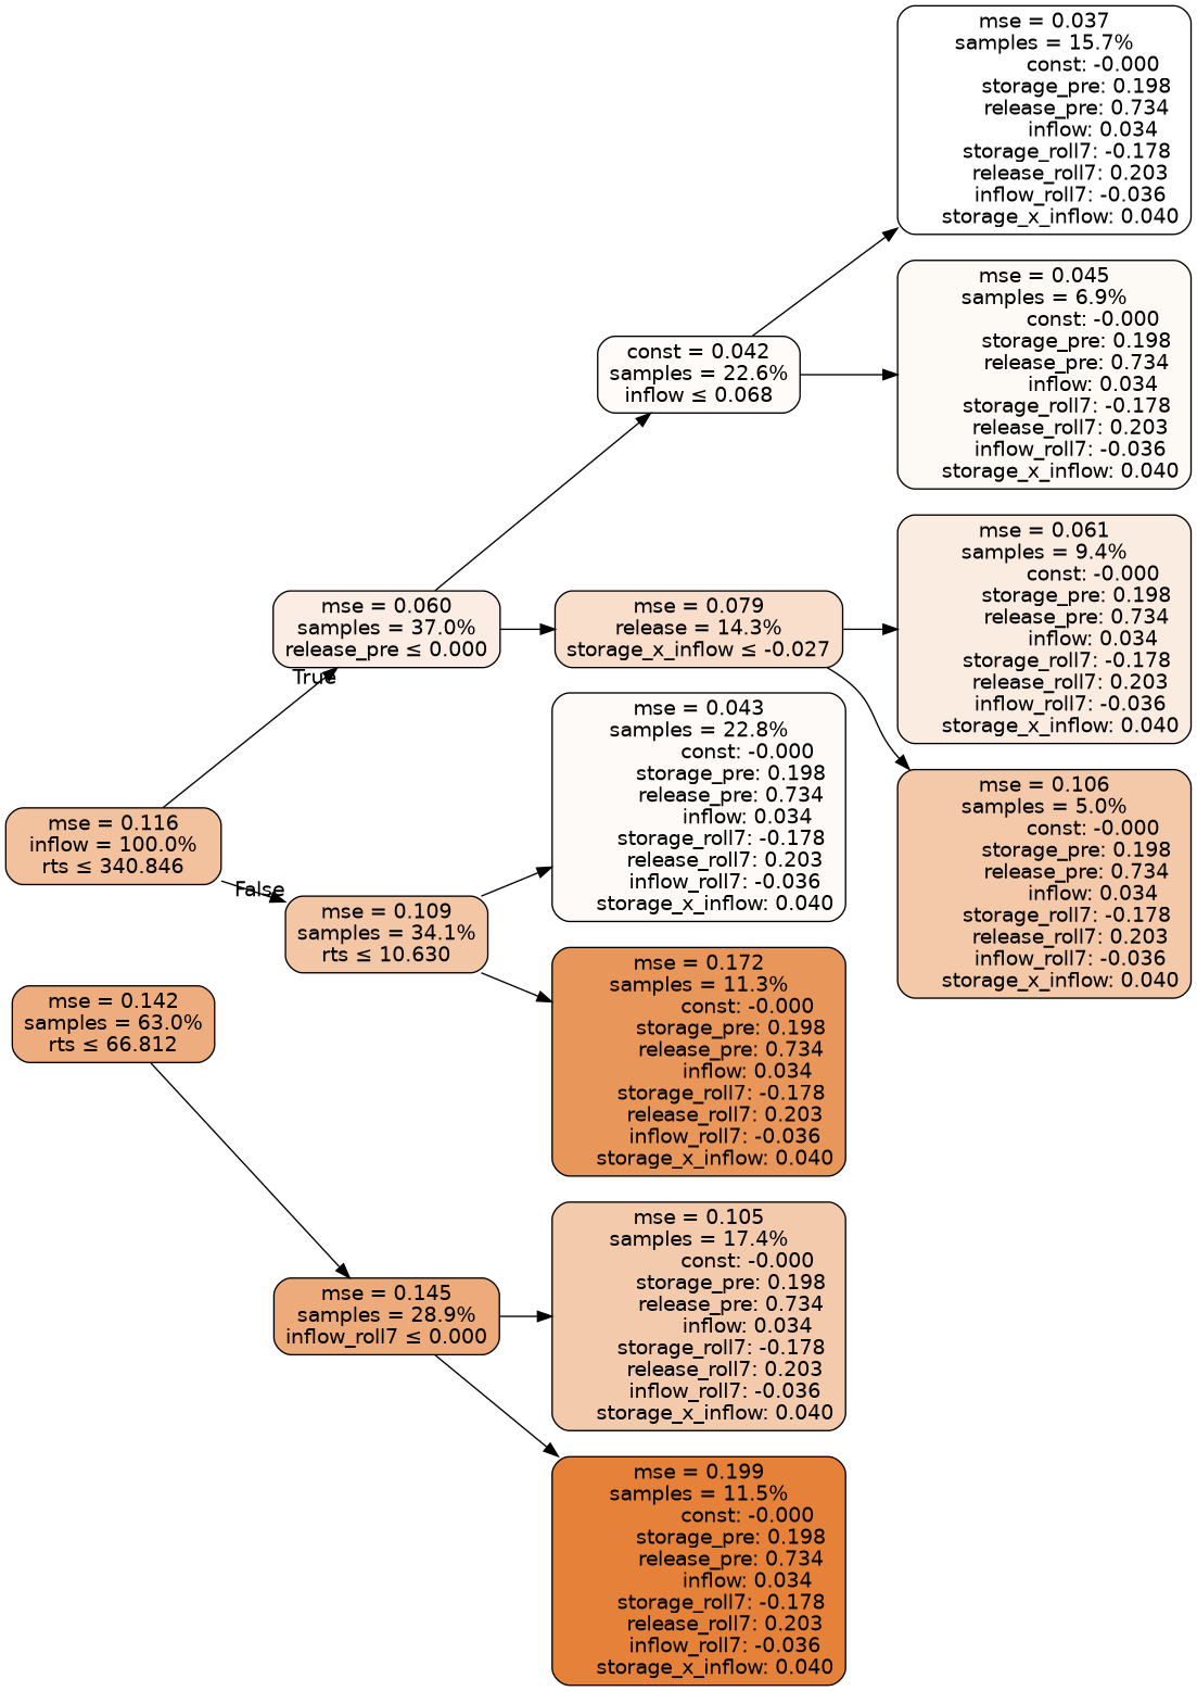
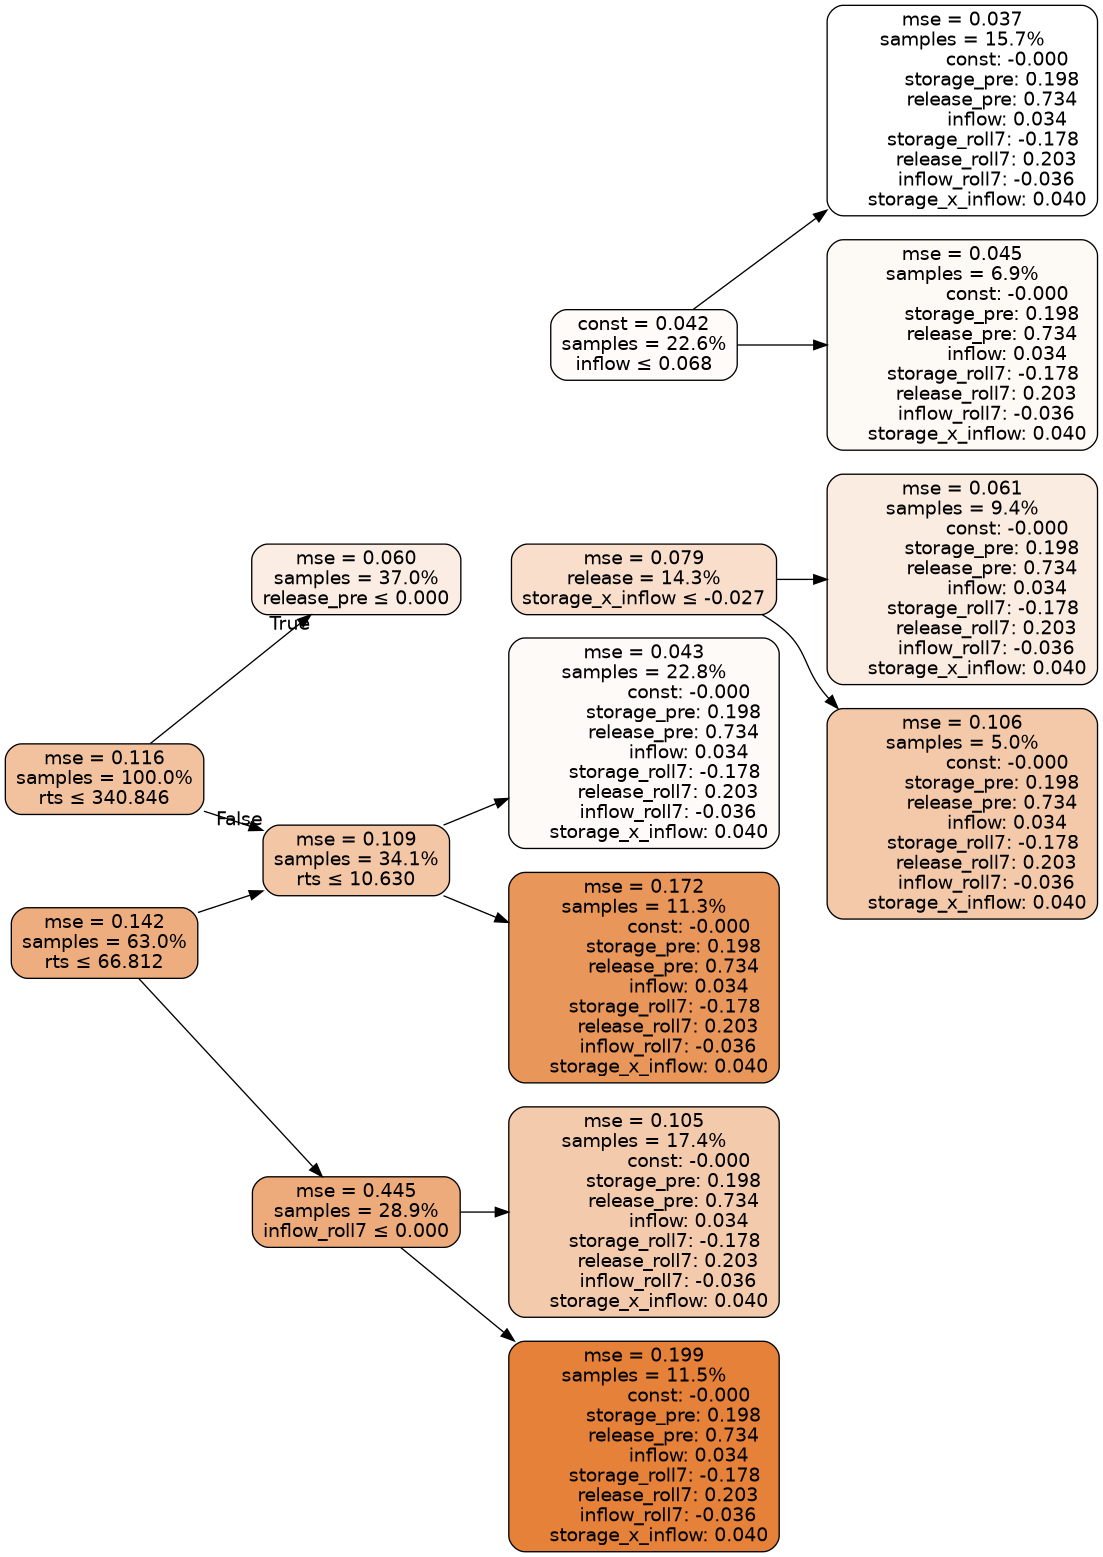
  digraph {
    rankdir=LR
    node [color=black fontname=helvetica shape=rectangle style="filled, rounded"]
    edge [fontname=helvetica]
-   n1 [fillcolor="#f2c19e" label="mse = 0.116\ninflow = 100.0%\nrts &le; 340.846"]
+   n1 [fillcolor="#f2c19e" label="mse = 0.116\nsamples = 100.0%\nrts &le; 340.846"]
    n2 [fillcolor="#fbede3" label="mse = 0.060\nsamples = 37.0%\nrelease_pre &le; 0.000"]
    n3 [fillcolor="#f3c6a6" label="mse = 0.109\nsamples = 34.1%\nrts &le; 10.630"]
    n4 [fillcolor="#eead7e" label="mse = 0.142\nsamples = 63.0%\nrts &le; 66.812"]
-   n5 [fillcolor="#edaa7a" label="mse = 0.145\nsamples = 28.9%\ninflow_roll7 &le; 0.000"]
+   n5 [fillcolor="#edaa7a" label="mse = 0.445\nsamples = 28.9%\ninflow_roll7 &le; 0.000"]
    n6 [fillcolor="#fefbf8" label="const = 0.042\nsamples = 22.6%\ninflow &le; 0.068"]
    n7 [fillcolor="#f8decb" label="mse = 0.079\nrelease = 14.3%\nstorage_x_inflow &le; -0.027"]
    n8 [fillcolor="#fefaf7" label="mse = 0.043\nsamples = 22.8%\n               const: -0.000\n          storage_pre: 0.198\n          release_pre: 0.734\n               inflow: 0.034\n       storage_roll7: -0.178\n        release_roll7: 0.203\n        inflow_roll7: -0.036\n     storage_x_inflow: 0.040"]
    n9 [fillcolor="#e9965a" label="mse = 0.172\nsamples = 11.3%\n               const: -0.000\n          storage_pre: 0.198\n          release_pre: 0.734\n               inflow: 0.034\n       storage_roll7: -0.178\n        release_roll7: 0.203\n        inflow_roll7: -0.036\n     storage_x_inflow: 0.040"]
    n10 [fillcolor="#f4caac" label="mse = 0.105\nsamples = 17.4%\n               const: -0.000\n          storage_pre: 0.198\n          release_pre: 0.734\n               inflow: 0.034\n       storage_roll7: -0.178\n        release_roll7: 0.203\n        inflow_roll7: -0.036\n     storage_x_inflow: 0.040"]
    n11 [fillcolor="#e58139" label="mse = 0.199\nsamples = 11.5%\n               const: -0.000\n          storage_pre: 0.198\n          release_pre: 0.734\n               inflow: 0.034\n       storage_roll7: -0.178\n        release_roll7: 0.203\n        inflow_roll7: -0.036\n     storage_x_inflow: 0.040"]
    n12 [fillcolor="#ffffff" label="mse = 0.037\nsamples = 15.7%\n               const: -0.000\n          storage_pre: 0.198\n          release_pre: 0.734\n               inflow: 0.034\n       storage_roll7: -0.178\n        release_roll7: 0.203\n        inflow_roll7: -0.036\n     storage_x_inflow: 0.040"]
    n13 [fillcolor="#fdf9f5" label="mse = 0.045\nsamples = 6.9%\n               const: -0.000\n          storage_pre: 0.198\n          release_pre: 0.734\n               inflow: 0.034\n       storage_roll7: -0.178\n        release_roll7: 0.203\n        inflow_roll7: -0.036\n     storage_x_inflow: 0.040"]
    n14 [fillcolor="#fbece2" label="mse = 0.061\nsamples = 9.4%\n               const: -0.000\n          storage_pre: 0.198\n          release_pre: 0.734\n               inflow: 0.034\n       storage_roll7: -0.178\n        release_roll7: 0.203\n        inflow_roll7: -0.036\n     storage_x_inflow: 0.040"]
    n15 [fillcolor="#f3c9aa" label="mse = 0.106\nsamples = 5.0%\n               const: -0.000\n          storage_pre: 0.198\n          release_pre: 0.734\n               inflow: 0.034\n       storage_roll7: -0.178\n        release_roll7: 0.203\n        inflow_roll7: -0.036\n     storage_x_inflow: 0.040"]
    n1 -> n2 [headlabel=True labelangle=-45 labeldistance=2.5]
    n1 -> n3 [headlabel=False labelangle=45 labeldistance=2.5]
-   n2 -> n6
-   n2 -> n7
    n3 -> n8
    n3 -> n9
+   n4 -> n3
    n4 -> n5
    n5 -> n10
    n5 -> n11
    n6 -> n12
    n6 -> n13
    n7 -> n14
    n7 -> n15
  }
